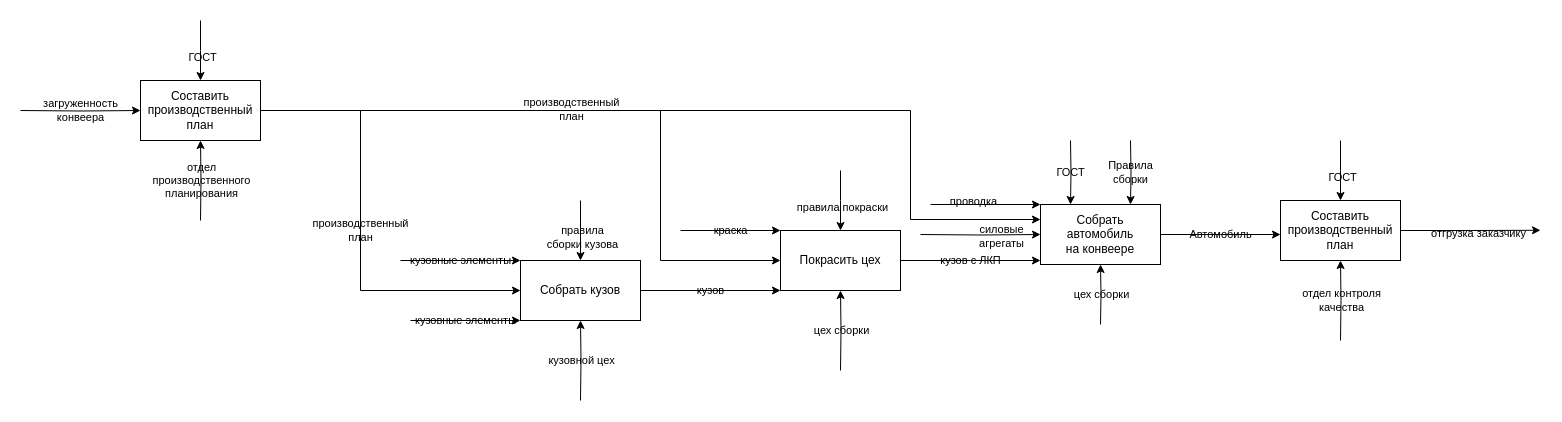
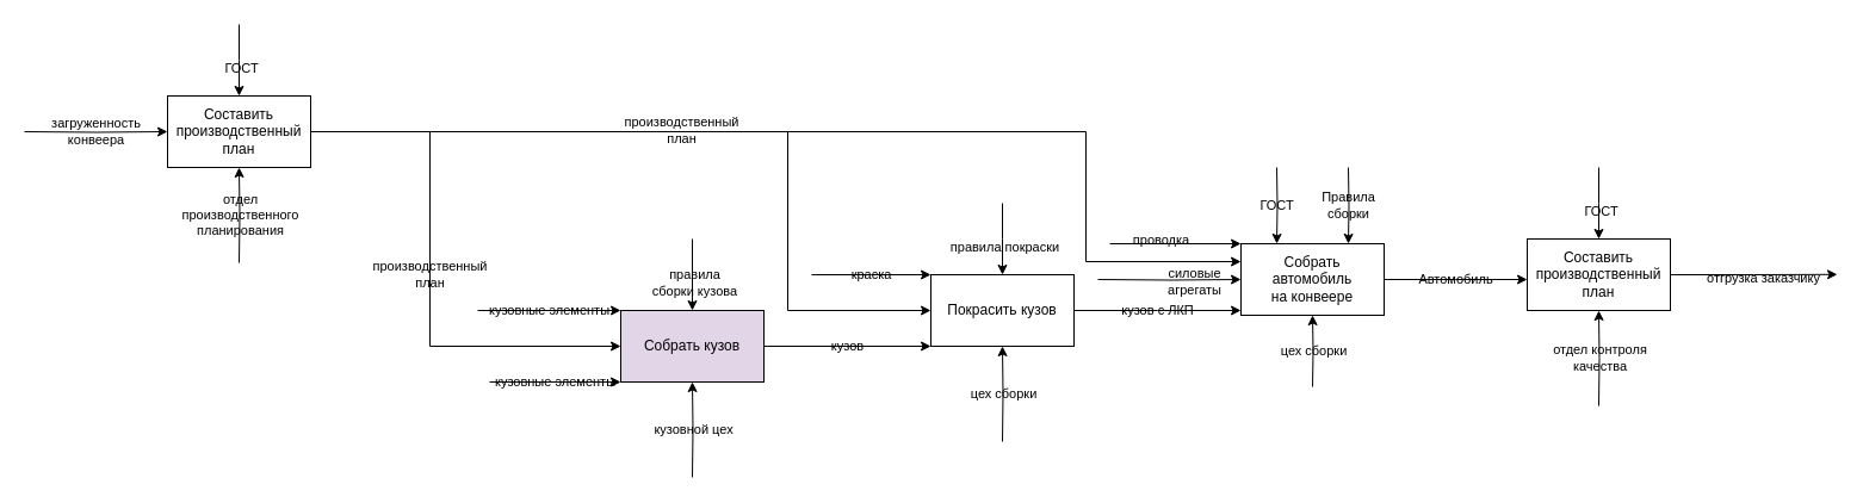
  <mxCell id="0" />
  <mxCell id="1" parent="0" />
  <mxCell id="2" value="Автомобиль" style="edgeStyle=orthogonalEdgeStyle;rounded=0;orthogonalLoop=1;jettySize=auto;html=1;exitX=1;exitY=0.5;exitDx=0;exitDy=0;labelBackgroundColor=none;" edge="1" parent="1" source="10"><mxGeometry relative="1" as="geometry"><mxPoint x="1280" y="234" as="targetPoint" /></mxGeometry></mxCell>
  <mxCell id="3" value="цех сборки" style="edgeStyle=orthogonalEdgeStyle;rounded=0;orthogonalLoop=1;jettySize=auto;html=1;exitX=0.5;exitY=1;exitDx=0;exitDy=0;entryX=0.5;entryY=1;entryDx=0;entryDy=0;labelBackgroundColor=none;" edge="1" parent="1" target="10"><mxGeometry relative="1" as="geometry"><mxPoint x="1100" y="324" as="sourcePoint" /></mxGeometry></mxCell>
  <mxCell id="4" value="ГОСТ" style="edgeStyle=orthogonalEdgeStyle;rounded=0;orthogonalLoop=1;jettySize=auto;html=1;entryX=0.25;entryY=0;entryDx=0;entryDy=0;labelBackgroundColor=none;" edge="1" parent="1" target="10"><mxGeometry relative="1" as="geometry"><mxPoint x="1070" y="140" as="sourcePoint" /></mxGeometry></mxCell>
  <mxCell id="5" value="Правила&lt;br&gt;сборки" style="edgeStyle=orthogonalEdgeStyle;rounded=0;orthogonalLoop=1;jettySize=auto;html=1;exitX=0.75;exitY=0;exitDx=0;exitDy=0;entryX=0.75;entryY=0;entryDx=0;entryDy=0;labelBackgroundColor=none;" edge="1" parent="1" target="10"><mxGeometry relative="1" as="geometry"><mxPoint x="1130" y="140" as="sourcePoint" /></mxGeometry></mxCell>
  <mxCell id="6" style="edgeStyle=orthogonalEdgeStyle;rounded=0;orthogonalLoop=1;jettySize=auto;html=1;labelBackgroundColor=none;entryX=0;entryY=0.5;entryDx=0;entryDy=0;" edge="1" parent="1" target="10"><mxGeometry relative="1" as="geometry"><mxPoint x="920" y="234" as="sourcePoint" /></mxGeometry></mxCell>
  <mxCell id="7" value="силовые&lt;br&gt;агрегаты" style="edgeLabel;html=1;align=center;verticalAlign=middle;resizable=0;points=[];labelBackgroundColor=none;" vertex="1" connectable="0" parent="6"><mxGeometry x="0.351" y="-1" relative="1" as="geometry"><mxPoint as="offset" /></mxGeometry></mxCell>
  <mxCell id="8" style="edgeStyle=orthogonalEdgeStyle;rounded=0;orthogonalLoop=1;jettySize=auto;html=1;exitX=0;exitY=0;exitDx=0;exitDy=0;labelBackgroundColor=none;entryX=0;entryY=0;entryDx=0;entryDy=0;" edge="1" parent="1" target="10"><mxGeometry relative="1" as="geometry"><mxPoint x="930" y="204" as="sourcePoint" /><Array as="points"><mxPoint x="930" y="204" /></Array></mxGeometry></mxCell>
  <mxCell id="9" value="проводка" style="edgeLabel;html=1;align=center;verticalAlign=middle;resizable=0;points=[];labelBackgroundColor=none;" vertex="1" connectable="0" parent="8"><mxGeometry x="-0.239" y="4" relative="1" as="geometry"><mxPoint as="offset" /></mxGeometry></mxCell>
  <mxCell id="10" value="Собрать&lt;br&gt;автомобиль&lt;br&gt;на конвеере" style="rounded=0;whiteSpace=wrap;html=1;" vertex="1" parent="1"><mxGeometry x="1040" y="204" width="120" height="60" as="geometry" /></mxCell>
  <mxCell id="11" style="edgeStyle=orthogonalEdgeStyle;rounded=0;orthogonalLoop=1;jettySize=auto;html=1;entryX=0.5;entryY=0;entryDx=0;entryDy=0;labelBackgroundColor=none;" edge="1" parent="1" target="19"><mxGeometry relative="1" as="geometry"><mxPoint x="200" y="20" as="sourcePoint" /><Array as="points"><mxPoint x="200" y="50" /><mxPoint x="200" y="50" /></Array></mxGeometry></mxCell>
  <mxCell id="12" value="ГОСТ" style="edgeLabel;html=1;align=center;verticalAlign=middle;resizable=0;points=[];labelBackgroundColor=none;" vertex="1" connectable="0" parent="11"><mxGeometry x="0.2" y="1" relative="1" as="geometry"><mxPoint as="offset" /></mxGeometry></mxCell>
  <mxCell id="13" value="производственный&lt;br&gt;план" style="edgeStyle=orthogonalEdgeStyle;rounded=0;orthogonalLoop=1;jettySize=auto;html=1;exitX=1;exitY=0.5;exitDx=0;exitDy=0;labelBackgroundColor=none;entryX=0;entryY=0.5;entryDx=0;entryDy=0;" edge="1" parent="1" source="19" target="25"><mxGeometry relative="1" as="geometry"><mxPoint x="400" y="110" as="targetPoint" /><Array as="points"><mxPoint x="360" y="110" /><mxPoint x="360" y="290" /></Array></mxGeometry></mxCell>
  <mxCell id="14" value="отдел&lt;br&gt;производственного&lt;br&gt;планирования" style="edgeStyle=orthogonalEdgeStyle;rounded=0;orthogonalLoop=1;jettySize=auto;html=1;entryX=0.5;entryY=1;entryDx=0;entryDy=0;labelBackgroundColor=none;" edge="1" parent="1" target="19"><mxGeometry relative="1" as="geometry"><mxPoint x="200" y="220" as="sourcePoint" /></mxGeometry></mxCell>
  <mxCell id="15" value="загруженность&lt;br&gt;конвеера" style="edgeStyle=orthogonalEdgeStyle;rounded=0;orthogonalLoop=1;jettySize=auto;html=1;entryX=0;entryY=0.5;entryDx=0;entryDy=0;labelBackgroundColor=none;" edge="1" parent="1" target="19"><mxGeometry relative="1" as="geometry"><mxPoint x="20" y="110" as="sourcePoint" /></mxGeometry></mxCell>
  <mxCell id="16" style="edgeStyle=orthogonalEdgeStyle;rounded=0;orthogonalLoop=1;jettySize=auto;html=1;exitX=1;exitY=0.5;exitDx=0;exitDy=0;labelBackgroundColor=none;entryX=0;entryY=0.5;entryDx=0;entryDy=0;" edge="1" parent="1" source="19" target="32"><mxGeometry relative="1" as="geometry"><mxPoint x="460" y="190" as="targetPoint" /><Array as="points"><mxPoint x="660" y="110" /><mxPoint x="660" y="260" /></Array></mxGeometry></mxCell>
  <mxCell id="17" style="edgeStyle=orthogonalEdgeStyle;rounded=0;orthogonalLoop=1;jettySize=auto;html=1;exitX=1;exitY=0.5;exitDx=0;exitDy=0;entryX=0;entryY=0.25;entryDx=0;entryDy=0;labelBackgroundColor=none;" edge="1" parent="1" source="19" target="10"><mxGeometry relative="1" as="geometry"><Array as="points"><mxPoint x="910" y="110" /><mxPoint x="910" y="219" /></Array></mxGeometry></mxCell>
  <mxCell id="18" value="&lt;span style=&quot;&quot;&gt;производственный&lt;/span&gt;&lt;br style=&quot;&quot;&gt;&lt;span style=&quot;&quot;&gt;план&lt;/span&gt;" style="edgeLabel;html=1;align=center;verticalAlign=middle;resizable=0;points=[];labelBackgroundColor=none;" vertex="1" connectable="0" parent="17"><mxGeometry x="-0.302" y="2" relative="1" as="geometry"><mxPoint as="offset" /></mxGeometry></mxCell>
  <mxCell id="19" value="Составить производственный план" style="rounded=0;whiteSpace=wrap;html=1;" vertex="1" parent="1"><mxGeometry x="140" y="80" width="120" height="60" as="geometry" /></mxCell>
  <mxCell id="20" style="edgeStyle=orthogonalEdgeStyle;rounded=0;orthogonalLoop=1;jettySize=auto;html=1;entryX=0.5;entryY=0;entryDx=0;entryDy=0;labelBackgroundColor=none;" edge="1" parent="1" target="25"><mxGeometry relative="1" as="geometry"><mxPoint x="580" y="200" as="sourcePoint" /><Array as="points"><mxPoint x="580" y="230" /><mxPoint x="580" y="230" /></Array></mxGeometry></mxCell>
  <mxCell id="21" value="правила&lt;br&gt;сборки кузова" style="edgeLabel;html=1;align=center;verticalAlign=middle;resizable=0;points=[];labelBackgroundColor=none;" vertex="1" connectable="0" parent="20"><mxGeometry x="0.2" y="1" relative="1" as="geometry"><mxPoint as="offset" /></mxGeometry></mxCell>
  <mxCell id="22" value="кузов" style="edgeStyle=orthogonalEdgeStyle;rounded=0;orthogonalLoop=1;jettySize=auto;html=1;exitX=1;exitY=0.5;exitDx=0;exitDy=0;labelBackgroundColor=none;" edge="1" parent="1" source="25"><mxGeometry relative="1" as="geometry"><mxPoint x="780" y="290" as="targetPoint" /><Array as="points"><mxPoint x="710" y="290" /><mxPoint x="710" y="290" /></Array></mxGeometry></mxCell>
  <mxCell id="23" value="кузовной цех" style="edgeStyle=orthogonalEdgeStyle;rounded=0;orthogonalLoop=1;jettySize=auto;html=1;entryX=0.5;entryY=1;entryDx=0;entryDy=0;labelBackgroundColor=none;" edge="1" parent="1" target="25"><mxGeometry relative="1" as="geometry"><mxPoint x="580" y="400" as="sourcePoint" /></mxGeometry></mxCell>
  <mxCell id="24" value="кузовные элементы" style="edgeStyle=orthogonalEdgeStyle;rounded=0;orthogonalLoop=1;jettySize=auto;html=1;entryX=0;entryY=0;entryDx=0;entryDy=0;labelBackgroundColor=none;" edge="1" parent="1" target="25"><mxGeometry relative="1" as="geometry"><mxPoint x="400" y="260" as="sourcePoint" /><Array as="points"><mxPoint x="400" y="260" /></Array></mxGeometry></mxCell>
- <mxCell id="25" value="Собрать кузов" style="rounded=0;whiteSpace=wrap;html=1;" vertex="1" parent="1"><mxGeometry x="520" y="260" width="120" height="60" as="geometry" /></mxCell>
+ <mxCell id="25" value="Собрать кузов" style="rounded=0;whiteSpace=wrap;html=1;fillColor=#e1d5e7;" vertex="1" parent="1"><mxGeometry x="520" y="260" width="120" height="60" as="geometry" /></mxCell>
  <mxCell id="26" value="кузовные элементы" style="edgeStyle=orthogonalEdgeStyle;rounded=0;orthogonalLoop=1;jettySize=auto;html=1;labelBackgroundColor=none;" edge="1" parent="1"><mxGeometry relative="1" as="geometry"><mxPoint x="410" y="320" as="sourcePoint" /><mxPoint x="520" y="320" as="targetPoint" /><Array as="points"><mxPoint x="480" y="320" /><mxPoint x="480" y="320" /></Array></mxGeometry></mxCell>
  <mxCell id="27" style="edgeStyle=orthogonalEdgeStyle;rounded=0;orthogonalLoop=1;jettySize=auto;html=1;entryX=0.5;entryY=0;entryDx=0;entryDy=0;labelBackgroundColor=none;" edge="1" parent="1" target="32"><mxGeometry relative="1" as="geometry"><mxPoint x="840" y="170" as="sourcePoint" /><Array as="points"><mxPoint x="840" y="200" /><mxPoint x="840" y="200" /></Array></mxGeometry></mxCell>
  <mxCell id="28" value="правила покраски" style="edgeLabel;html=1;align=center;verticalAlign=middle;resizable=0;points=[];labelBackgroundColor=none;" vertex="1" connectable="0" parent="27"><mxGeometry x="0.2" y="1" relative="1" as="geometry"><mxPoint as="offset" /></mxGeometry></mxCell>
  <mxCell id="29" value="кузов с ЛКП" style="edgeStyle=orthogonalEdgeStyle;rounded=0;orthogonalLoop=1;jettySize=auto;html=1;exitX=1;exitY=0.5;exitDx=0;exitDy=0;labelBackgroundColor=none;" edge="1" parent="1" source="32"><mxGeometry relative="1" as="geometry"><mxPoint x="1040" y="260" as="targetPoint" /><Array as="points"><mxPoint x="970" y="260" /><mxPoint x="970" y="260" /></Array></mxGeometry></mxCell>
  <mxCell id="30" value="цех сборки" style="edgeStyle=orthogonalEdgeStyle;rounded=0;orthogonalLoop=1;jettySize=auto;html=1;entryX=0.5;entryY=1;entryDx=0;entryDy=0;labelBackgroundColor=none;" edge="1" parent="1" target="32"><mxGeometry relative="1" as="geometry"><mxPoint x="840" y="370" as="sourcePoint" /></mxGeometry></mxCell>
  <mxCell id="31" value="краска" style="edgeStyle=orthogonalEdgeStyle;rounded=0;orthogonalLoop=1;jettySize=auto;html=1;entryX=0;entryY=0;entryDx=0;entryDy=0;labelBackgroundColor=none;" edge="1" parent="1" target="32"><mxGeometry relative="1" as="geometry"><mxPoint x="680" y="230" as="sourcePoint" /><Array as="points"><mxPoint x="730" y="230" /><mxPoint x="730" y="230" /></Array></mxGeometry></mxCell>
- <mxCell id="32" value="Покрасить цех" style="rounded=0;whiteSpace=wrap;html=1;" vertex="1" parent="1"><mxGeometry x="780" y="230" width="120" height="60" as="geometry" /></mxCell>
+ <mxCell id="32" value="Покрасить кузов" style="rounded=0;whiteSpace=wrap;html=1;" vertex="1" parent="1"><mxGeometry x="780" y="230" width="120" height="60" as="geometry" /></mxCell>
  <mxCell id="33" style="edgeStyle=orthogonalEdgeStyle;rounded=0;orthogonalLoop=1;jettySize=auto;html=1;entryX=0.5;entryY=0;entryDx=0;entryDy=0;labelBackgroundColor=none;" edge="1" parent="1" target="38"><mxGeometry relative="1" as="geometry"><mxPoint x="1340" y="140" as="sourcePoint" /><Array as="points"><mxPoint x="1340" y="170" /><mxPoint x="1340" y="170" /></Array></mxGeometry></mxCell>
  <mxCell id="34" value="ГОСТ" style="edgeLabel;html=1;align=center;verticalAlign=middle;resizable=0;points=[];labelBackgroundColor=none;" vertex="1" connectable="0" parent="33"><mxGeometry x="0.2" y="1" relative="1" as="geometry"><mxPoint as="offset" /></mxGeometry></mxCell>
  <mxCell id="35" value="отдел контроля&lt;br&gt;качества" style="edgeStyle=orthogonalEdgeStyle;rounded=0;orthogonalLoop=1;jettySize=auto;html=1;entryX=0.5;entryY=1;entryDx=0;entryDy=0;labelBackgroundColor=none;" edge="1" parent="1" target="38"><mxGeometry relative="1" as="geometry"><mxPoint x="1340" y="340" as="sourcePoint" /></mxGeometry></mxCell>
  <mxCell id="36" style="edgeStyle=orthogonalEdgeStyle;rounded=0;orthogonalLoop=1;jettySize=auto;html=1;exitX=1;exitY=0.5;exitDx=0;exitDy=0;labelBackgroundColor=none;" edge="1" parent="1" source="38"><mxGeometry relative="1" as="geometry"><mxPoint x="1540" y="229.793" as="targetPoint" /></mxGeometry></mxCell>
  <mxCell id="37" value="отгрузка заказчику" style="edgeLabel;html=1;align=center;verticalAlign=middle;resizable=0;points=[];labelBackgroundColor=none;" vertex="1" connectable="0" parent="36"><mxGeometry x="0.106" y="-2" relative="1" as="geometry"><mxPoint as="offset" /></mxGeometry></mxCell>
  <mxCell id="38" value="Составить производственный план" style="rounded=0;whiteSpace=wrap;html=1;" vertex="1" parent="1"><mxGeometry x="1280" y="200" width="120" height="60" as="geometry" /></mxCell>
